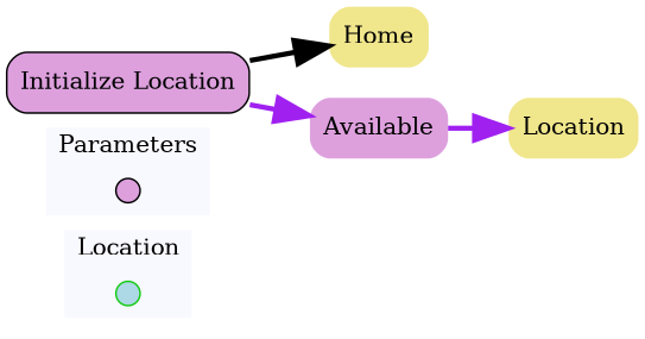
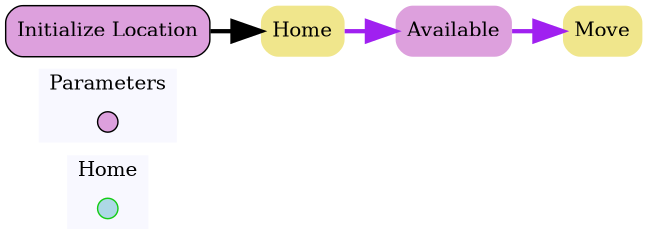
  digraph {
    fontname="DejaVu Serif"
    rankdir=LR
    node [color=black fillcolor=plum fontname="DejaVu Serif" shape=none style="rounded,filled"]
    edge [arrowsize=2.0 color=purple fontname="DejaVu Serif" penwidth=3.0]
    initializeLocationOverview [color="0.333, 0.9 , 0.8" fillcolor=lightblue fixedsize=true fontcolor=white height=.2 shape=point style=filled width=.2]
    contextOverview [fixedsize=true fontcolor=white height=.2 shape=point style=filled width=.2]
    n3 [label="Initialize Location" shape=box]
    n4 [color=gray fillcolor=khaki label=Home]
    n5 [color="0.407, 0.2, 1.0" label=Available]
-   n6 [color="0.333, 0.2, 1.0" fillcolor=khaki label=Location]
+   n6 [color="0.333, 0.2, 1.0" fillcolor=khaki label=Move]
    subgraph cluster_1 {
      color=white
      fillcolor=ghostwhite
-     label=Location
+     label=Home
      labeljust=l
      nodesep=0.1
      style=filled
      initializeLocationOverview
    }
    subgraph cluster_2 {
      color=white
      fillcolor=ghostwhite
      label=Parameters
      labeljust=l
      style=filled
      contextOverview
    }
    n3 -> n4 [color=black]
-   n3 -> n5
+   n4 -> n5
    n5 -> n6
  }
